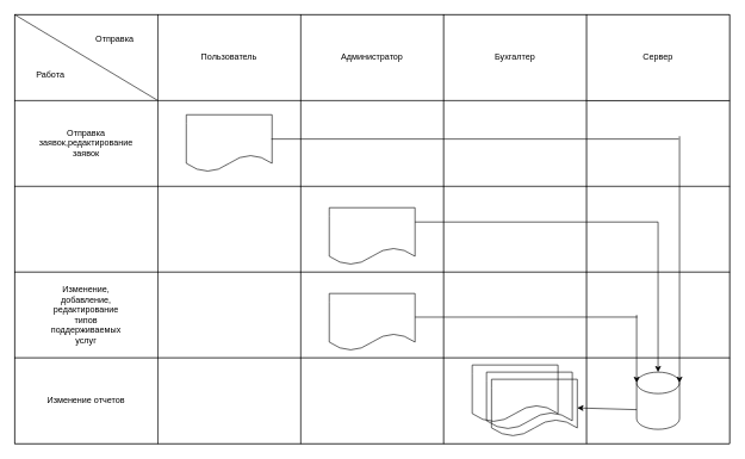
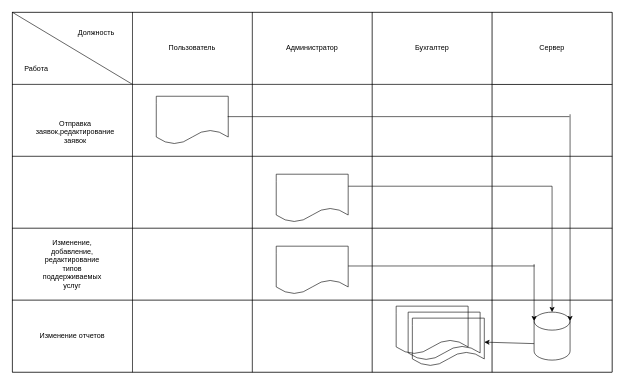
  <mxCell id="0" />
  <mxCell id="1" parent="0" />
  <mxCell id="2" value="" style="swimlane;startSize=0;" vertex="1" parent="1"><mxGeometry x="20" y="20" width="1000" height="600" as="geometry" /></mxCell>
  <mxCell id="3" value="" style="rounded=0;whiteSpace=wrap;html=1;" vertex="1" parent="2"><mxGeometry width="200" height="120" as="geometry" /></mxCell>
  <mxCell id="4" value="" style="endArrow=none;html=1;rounded=0;entryX=0;entryY=0;entryDx=0;entryDy=0;exitX=1;exitY=1;exitDx=0;exitDy=0;" edge="1" parent="2" source="3" target="3"><mxGeometry width="50" height="50" relative="1" as="geometry"><mxPoint x="130" y="210" as="sourcePoint" /><mxPoint x="180" y="160" as="targetPoint" /></mxGeometry></mxCell>
- <mxCell id="5" value="Отправка" style="text;html=1;align=center;verticalAlign=middle;whiteSpace=wrap;rounded=0;" vertex="1" parent="2"><mxGeometry x="110" y="20" width="60" height="30" as="geometry" /></mxCell>
- <mxCell id="6" value="Работа" style="text;html=1;align=center;verticalAlign=middle;whiteSpace=wrap;rounded=0;" vertex="1" parent="2"><mxGeometry x="20" y="70" width="60" height="30" as="geometry" /></mxCell>
+ <mxCell id="5" value="Должность" style="text;html=1;align=center;verticalAlign=middle;whiteSpace=wrap;rounded=0;" vertex="1" parent="2"><mxGeometry x="110" y="20" width="60" height="30" as="geometry" /></mxCell>
+ <mxCell id="6" value="Работа" style="text;html=1;align=center;verticalAlign=middle;whiteSpace=wrap;rounded=0;" vertex="1" parent="2"><mxGeometry x="10" y="80" width="60" height="30" as="geometry" /></mxCell>
  <mxCell id="7" value="" style="rounded=0;whiteSpace=wrap;html=1;" vertex="1" parent="2"><mxGeometry y="120" width="200" height="120" as="geometry" /></mxCell>
  <mxCell id="8" value="" style="rounded=0;whiteSpace=wrap;html=1;" vertex="1" parent="2"><mxGeometry y="240" width="200" height="120" as="geometry" /></mxCell>
  <mxCell id="9" value="" style="rounded=0;whiteSpace=wrap;html=1;" vertex="1" parent="2"><mxGeometry y="360" width="200" height="120" as="geometry" /></mxCell>
  <mxCell id="10" value="" style="rounded=0;whiteSpace=wrap;html=1;" vertex="1" parent="2"><mxGeometry y="480" width="200" height="120" as="geometry" /></mxCell>
  <mxCell id="11" value="" style="rounded=0;whiteSpace=wrap;html=1;" vertex="1" parent="2"><mxGeometry x="200" width="200" height="120" as="geometry" /></mxCell>
  <mxCell id="12" value="" style="rounded=0;whiteSpace=wrap;html=1;" vertex="1" parent="2"><mxGeometry x="400" width="200" height="120" as="geometry" /></mxCell>
  <mxCell id="13" value="" style="rounded=0;whiteSpace=wrap;html=1;" vertex="1" parent="2"><mxGeometry x="600" width="200" height="120" as="geometry" /></mxCell>
  <mxCell id="14" value="" style="rounded=0;whiteSpace=wrap;html=1;" vertex="1" parent="2"><mxGeometry x="200" y="120" width="200" height="120" as="geometry" /></mxCell>
  <mxCell id="15" value="" style="rounded=0;whiteSpace=wrap;html=1;" vertex="1" parent="2"><mxGeometry x="200" y="240" width="200" height="120" as="geometry" /></mxCell>
  <mxCell id="16" value="" style="rounded=0;whiteSpace=wrap;html=1;" vertex="1" parent="2"><mxGeometry x="200" y="360" width="200" height="120" as="geometry" /></mxCell>
  <mxCell id="17" value="" style="rounded=0;whiteSpace=wrap;html=1;" vertex="1" parent="2"><mxGeometry x="200" y="480" width="200" height="120" as="geometry" /></mxCell>
  <mxCell id="18" value="" style="rounded=0;whiteSpace=wrap;html=1;" vertex="1" parent="2"><mxGeometry x="400" y="120" width="200" height="120" as="geometry" /></mxCell>
  <mxCell id="19" value="" style="rounded=0;whiteSpace=wrap;html=1;" vertex="1" parent="2"><mxGeometry x="400" y="240" width="200" height="120" as="geometry" /></mxCell>
  <mxCell id="20" value="" style="rounded=0;whiteSpace=wrap;html=1;" vertex="1" parent="2"><mxGeometry x="400" y="360" width="200" height="120" as="geometry" /></mxCell>
  <mxCell id="21" value="" style="rounded=0;whiteSpace=wrap;html=1;" vertex="1" parent="2"><mxGeometry x="400" y="480" width="200" height="120" as="geometry" /></mxCell>
  <mxCell id="22" value="" style="rounded=0;whiteSpace=wrap;html=1;" vertex="1" parent="2"><mxGeometry x="600" y="120" width="200" height="120" as="geometry" /></mxCell>
  <mxCell id="23" value="" style="rounded=0;whiteSpace=wrap;html=1;" vertex="1" parent="2"><mxGeometry x="600" y="240" width="200" height="120" as="geometry" /></mxCell>
  <mxCell id="24" value="" style="rounded=0;whiteSpace=wrap;html=1;" vertex="1" parent="2"><mxGeometry x="600" y="360" width="200" height="120" as="geometry" /></mxCell>
  <mxCell id="25" value="" style="rounded=0;whiteSpace=wrap;html=1;" vertex="1" parent="2"><mxGeometry x="600" y="480" width="200" height="120" as="geometry" /></mxCell>
  <mxCell id="26" value="" style="rounded=0;whiteSpace=wrap;html=1;" vertex="1" parent="2"><mxGeometry x="800" y="120" width="200" height="120" as="geometry" /></mxCell>
  <mxCell id="27" value="" style="rounded=0;whiteSpace=wrap;html=1;" vertex="1" parent="2"><mxGeometry x="800" y="240" width="200" height="120" as="geometry" /></mxCell>
  <mxCell id="28" value="" style="rounded=0;whiteSpace=wrap;html=1;" vertex="1" parent="2"><mxGeometry x="800" y="360" width="200" height="120" as="geometry" /></mxCell>
  <mxCell id="29" value="" style="rounded=0;whiteSpace=wrap;html=1;" vertex="1" parent="2"><mxGeometry x="800" y="480" width="200" height="120" as="geometry" /></mxCell>
  <mxCell id="30" value="" style="shape=document;whiteSpace=wrap;html=1;boundedLbl=1;" vertex="1" parent="2"><mxGeometry x="240" y="140" width="120" height="80" as="geometry" /></mxCell>
  <mxCell id="31" value="Пользователь&lt;span style=&quot;color: rgba(0, 0, 0, 0); font-family: monospace; font-size: 0px; text-align: start; text-wrap: nowrap;&quot;&gt;%3CmxGraphModel%3E%3Croot%3E%3CmxCell%20id%3D%220%22%2F%3E%3CmxCell%20id%3D%221%22%20parent%3D%220%22%2F%3E%3CmxCell%20id%3D%222%22%20value%3D%22%22%20style%3D%22rounded%3D0%3BwhiteSpace%3Dwrap%3Bhtml%3D1%3B%22%20vertex%3D%221%22%20parent%3D%221%22%3E%3CmxGeometry%20x%3D%22440%22%20y%3D%22160%22%20width%3D%22200%22%20height%3D%22120%22%20as%3D%22geometry%22%2F%3E%3C%2FmxCell%3E%3C%2Froot%3E%3C%2FmxGraphModel%3E&lt;/span&gt;" style="text;html=1;align=center;verticalAlign=middle;whiteSpace=wrap;rounded=0;" vertex="1" parent="2"><mxGeometry x="270" y="45" width="60" height="30" as="geometry" /></mxCell>
  <mxCell id="32" value="Администратор&lt;span style=&quot;color: rgba(0, 0, 0, 0); font-family: monospace; font-size: 0px; text-align: start; text-wrap: nowrap;&quot;&gt;%3CmxGraphModel%3E%3Croot%3E%3CmxCell%20id%3D%220%22%2F%3E%3CmxCell%20id%3D%221%22%20parent%3D%220%22%2F%3E%3CmxCell%20id%3D%222%22%20value%3D%22%D0%9F%D0%BE%D0%BB%D1%8C%D0%B7%D0%BE%D0%B2%D0%B0%D1%82%D0%B5%D0%BB%D1%8C%26lt%3Bspan%20style%3D%26quot%3Bcolor%3A%20rgba(0%2C%200%2C%200%2C%200)%3B%20font-family%3A%20monospace%3B%20font-size%3A%200px%3B%20text-align%3A%20start%3B%20text-wrap%3A%20nowrap%3B%26quot%3B%26gt%3B%253CmxGraphModel%253E%253Croot%253E%253CmxCell%2520id%253D%25220%2522%252F%253E%253CmxCell%2520id%253D%25221%2522%2520parent%253D%25220%2522%252F%253E%253CmxCell%2520id%253D%25222%2522%2520value%253D%2522%2522%2520style%253D%2522rounded%253D0%253BwhiteSpace%253Dwrap%253Bhtml%253D1%253B%2522%2520vertex%253D%25221%2522%2520parent%253D%25221%2522%253E%253CmxGeometry%2520x%253D%2522440%2522%2520y%253D%2522160%2522%2520width%253D%2522200%2522%2520height%253D%2522120%2522%2520as%253D%2522geometry%2522%252F%253E%253C%252FmxCell%253E%253C%252Froot%253E%253C%252FmxGraphModel%253E%26lt%3B%2Fspan%26gt%3B%22%20style%3D%22text%3Bhtml%3D1%3Balign%3Dcenter%3BverticalAlign%3Dmiddle%3BwhiteSpace%3Dwrap%3Brounded%3D0%3B%22%20vertex%3D%221%22%20parent%3D%221%22%3E%3CmxGeometry%20x%3D%22300%22%20y%3D%2290%22%20width%3D%2260%22%20height%3D%2230%22%20as%3D%22geometry%22%2F%3E%3C%2FmxCell%3E%3C%2Froot%3E%3C%2FmxGraphModel%3E&lt;/span&gt;" style="text;html=1;align=center;verticalAlign=middle;whiteSpace=wrap;rounded=0;" vertex="1" parent="2"><mxGeometry x="470" y="45" width="60" height="30" as="geometry" /></mxCell>
  <mxCell id="33" value="Бухгалтер&lt;span style=&quot;color: rgba(0, 0, 0, 0); font-family: monospace; font-size: 0px; text-align: start; text-wrap: nowrap;&quot;&gt;%3CmxGraphModel%3E%3Croot%3E%3CmxCell%20id%3D%220%22%2F%3E%3CmxCell%20id%3D%221%22%20parent%3D%220%22%2F%3E%3CmxCell%20id%3D%222%22%20value%3D%22%D0%9F%D0%BE%D0%BB%D1%8C%D0%B7%D0%BE%D0%B2%D0%B0%D1%82%D0%B5%D0%BB%D1%8C%26lt%3Bspan%20style%3D%26quot%3Bcolor%3A%20rgba(0%2C%200%2C%200%2C%200)%3B%20font-family%3A%20monospace%3B%20font-size%3A%200px%3B%20text-align%3A%20start%3B%20text-wrap%3A%20nowrap%3B%26quot%3B%26gt%3B%253CmxGraphModel%253E%253Croot%253E%253CmxCell%2520id%253D%25220%2522%252F%253E%253CmxCell%2520id%253D%25221%2522%2520parent%253D%25220%2522%252F%253E%253CmxCell%2520id%253D%25222%2522%2520value%253D%2522%2522%2520style%253D%2522rounded%253D0%253BwhiteSpace%253Dwrap%253Bhtml%253D1%253B%2522%2520vertex%253D%25221%2522%2520parent%253D%25221%2522%253E%253CmxGeometry%2520x%253D%2522440%2522%2520y%253D%2522160%2522%2520width%253D%2522200%2522%2520height%253D%2522120%2522%2520as%253D%2522geometry%2522%252F%253E%253C%252FmxCell%253E%253C%252Froot%253E%253C%252FmxGraphModel%253E%26lt%3B%2Fspan%26gt%3B%22%20style%3D%22text%3Bhtml%3D1%3Balign%3Dcenter%3BverticalAlign%3Dmiddle%3BwhiteSpace%3Dwrap%3Brounded%3D0%3B%22%20vertex%3D%221%22%20parent%3D%221%22%3E%3CmxGeometry%20x%3D%22300%22%20y%3D%2290%22%20width%3D%2260%22%20height%3D%2230%22%20as%3D%22geometry%22%2F%3E%3C%2FmxCell%3E%3C%2Froot%3E%3C%2FmxGraphModel%3E&lt;/span&gt;" style="text;html=1;align=center;verticalAlign=middle;whiteSpace=wrap;rounded=0;" vertex="1" parent="2"><mxGeometry x="670" y="45" width="60" height="30" as="geometry" /></mxCell>
- <mxCell id="34" value="Отправка заявок,редактирование заявок" style="text;html=1;align=center;verticalAlign=middle;whiteSpace=wrap;rounded=0;" vertex="1" parent="2"><mxGeometry x="40" y="150" width="120" height="60" as="geometry" /></mxCell>
+ <mxCell id="34" value="Отправка заявок,редактирование заявок" style="text;html=1;align=center;verticalAlign=middle;whiteSpace=wrap;rounded=0;" vertex="1" parent="2"><mxGeometry x="45" y="170" width="120" height="60" as="geometry" /></mxCell>
  <mxCell id="35" value="Изменение, добавление, редактирование типов поддерживаемых услуг" style="text;html=1;align=center;verticalAlign=middle;whiteSpace=wrap;rounded=0;" vertex="1" parent="2"><mxGeometry x="40" y="390" width="120" height="60" as="geometry" /></mxCell>
  <mxCell id="36" value="Изменение отчетов" style="text;html=1;align=center;verticalAlign=middle;whiteSpace=wrap;rounded=0;" vertex="1" parent="2"><mxGeometry x="40" y="510" width="120" height="60" as="geometry" /></mxCell>
  <mxCell id="37" value="" style="shape=document;whiteSpace=wrap;html=1;boundedLbl=1;" vertex="1" parent="2"><mxGeometry x="440" y="270" width="120" height="80" as="geometry" /></mxCell>
  <mxCell id="38" value="" style="shape=document;whiteSpace=wrap;html=1;boundedLbl=1;" vertex="1" parent="2"><mxGeometry x="440" y="390" width="120" height="80" as="geometry" /></mxCell>
  <mxCell id="39" value="" style="shape=document;whiteSpace=wrap;html=1;boundedLbl=1;fillColor=none;" vertex="1" parent="2"><mxGeometry x="667" y="510" width="120" height="80" as="geometry" /></mxCell>
  <mxCell id="40" value="" style="shape=cylinder3;whiteSpace=wrap;html=1;boundedLbl=1;backgroundOutline=1;size=15;" vertex="1" parent="2"><mxGeometry x="870" y="500" width="60" height="80" as="geometry" /></mxCell>
  <mxCell id="41" value="" style="endArrow=none;html=1;rounded=0;exitX=0.992;exitY=0.425;exitDx=0;exitDy=0;exitPerimeter=0;" edge="1" parent="2" source="30"><mxGeometry width="50" height="50" relative="1" as="geometry"><mxPoint x="-30" y="120" as="sourcePoint" /><mxPoint x="929" y="174" as="targetPoint" /></mxGeometry></mxCell>
  <mxCell id="42" value="" style="endArrow=none;html=1;rounded=0;" edge="1" parent="2" target="26"><mxGeometry width="50" height="50" relative="1" as="geometry"><mxPoint x="800" y="170" as="sourcePoint" /><mxPoint x="850" y="120" as="targetPoint" /></mxGeometry></mxCell>
  <mxCell id="43" value="" style="endArrow=classic;html=1;rounded=0;entryX=1;entryY=0;entryDx=0;entryDy=15;entryPerimeter=0;" edge="1" parent="2" target="40"><mxGeometry width="50" height="50" relative="1" as="geometry"><mxPoint x="930" y="170" as="sourcePoint" /><mxPoint x="960" y="130" as="targetPoint" /></mxGeometry></mxCell>
  <mxCell id="44" value="" style="endArrow=none;html=1;rounded=0;entryX=1;entryY=0.25;entryDx=0;entryDy=0;" edge="1" parent="2" target="37"><mxGeometry width="50" height="50" relative="1" as="geometry"><mxPoint x="900" y="290" as="sourcePoint" /><mxPoint x="564" y="300" as="targetPoint" /></mxGeometry></mxCell>
  <mxCell id="45" value="" style="endArrow=classic;html=1;rounded=0;entryX=0.5;entryY=0;entryDx=0;entryDy=0;entryPerimeter=0;" edge="1" parent="2" target="40"><mxGeometry width="50" height="50" relative="1" as="geometry"><mxPoint x="900" y="290" as="sourcePoint" /><mxPoint x="950" y="240" as="targetPoint" /></mxGeometry></mxCell>
  <mxCell id="46" value="" style="endArrow=none;html=1;rounded=0;entryX=1;entryY=0.413;entryDx=0;entryDy=0;entryPerimeter=0;" edge="1" parent="2" target="38"><mxGeometry width="50" height="50" relative="1" as="geometry"><mxPoint x="871" y="423" as="sourcePoint" /><mxPoint x="560" y="410" as="targetPoint" /></mxGeometry></mxCell>
  <mxCell id="47" value="" style="endArrow=classic;html=1;rounded=0;entryX=0;entryY=0;entryDx=0;entryDy=15;entryPerimeter=0;" edge="1" parent="2" target="40"><mxGeometry width="50" height="50" relative="1" as="geometry"><mxPoint x="870" y="420" as="sourcePoint" /><mxPoint x="920" y="370" as="targetPoint" /></mxGeometry></mxCell>
  <mxCell id="48" value="" style="shape=document;whiteSpace=wrap;html=1;boundedLbl=1;fillColor=none;" vertex="1" parent="2"><mxGeometry x="660" y="500" width="120" height="80" as="geometry" /></mxCell>
  <mxCell id="49" value="" style="shape=document;whiteSpace=wrap;html=1;boundedLbl=1;fillColor=none;" vertex="1" parent="2"><mxGeometry x="640" y="490" width="120" height="80" as="geometry" /></mxCell>
  <mxCell id="50" value="" style="endArrow=classic;html=1;rounded=0;exitX=0;exitY=0;exitDx=0;exitDy=52.5;exitPerimeter=0;entryX=1;entryY=0.5;entryDx=0;entryDy=0;" edge="1" parent="2" source="40" target="39"><mxGeometry width="50" height="50" relative="1" as="geometry"><mxPoint x="820" y="570" as="sourcePoint" /><mxPoint x="870" y="520" as="targetPoint" /></mxGeometry></mxCell>
  <mxCell id="51" value="" style="rounded=0;whiteSpace=wrap;html=1;" vertex="1" parent="1"><mxGeometry x="820" y="20" width="200" height="120" as="geometry" /></mxCell>
  <mxCell id="52" value="Сервер" style="text;html=1;align=center;verticalAlign=middle;whiteSpace=wrap;rounded=0;" vertex="1" parent="1"><mxGeometry x="890" y="65" width="60" height="30" as="geometry" /></mxCell>
